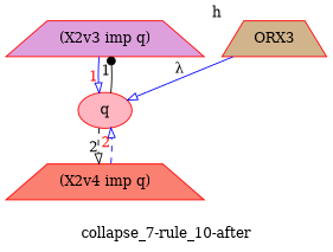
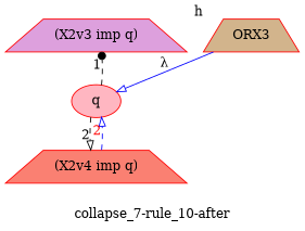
  strict digraph {
    collapsed_nodes="['250']"
    label="collapse_7-rule_10-after"
    node [ancestor_target=False color=red hypothesis=False shape=trapezium style=filled]
    edge [ancestor=False arrowhead=onormal color=blue xlabel=1 style=dashed]
    n1 [fillcolor=plum formula="(X2v3 imp q)" label="(X2v3 imp q)"]
    n2 [ancestor_target=True fillcolor=lightpink formula=q label=q shape=ellipse]
    n3 [fillcolor=salmon formula="(X2v4 imp q)" label="(X2v4 imp q)"]
    n4 [fillcolor=tan formula=ORX3 hypothesis=True label=ORX3 xlabel=h]
-   n1 -> n2 [ancestor=True fontcolor=red path=1 style=""]
-   n2 -> n1 [arrowhead=dot composed=True dependencies=0000000000000000000000000000000000000000000101000000000000000000001000000001000000000000000000010000000000000000000000000000000000010000000 style=solid color=""]
+   n2 -> n1 [arrowhead=dot composed=True dependencies=0000000000000000000000000000000000000000000101000000000000000000001000000001000000000000000000010000000000000000000000000000000000010000000 color=""]
    n2 -> n3 [composed=True dependencies=0000000000000000000000000000000000000000000101000000000000000000000000000000001000000000001000000010000000000000000100000000000000000000000 xlabel=2 color=""]
    n3 -> n2 [ancestor=True fontcolor=red path=2 xlabel=2]
    n4 -> n2 [dependencies=None xlabel="&#955;" style=""]
  }
